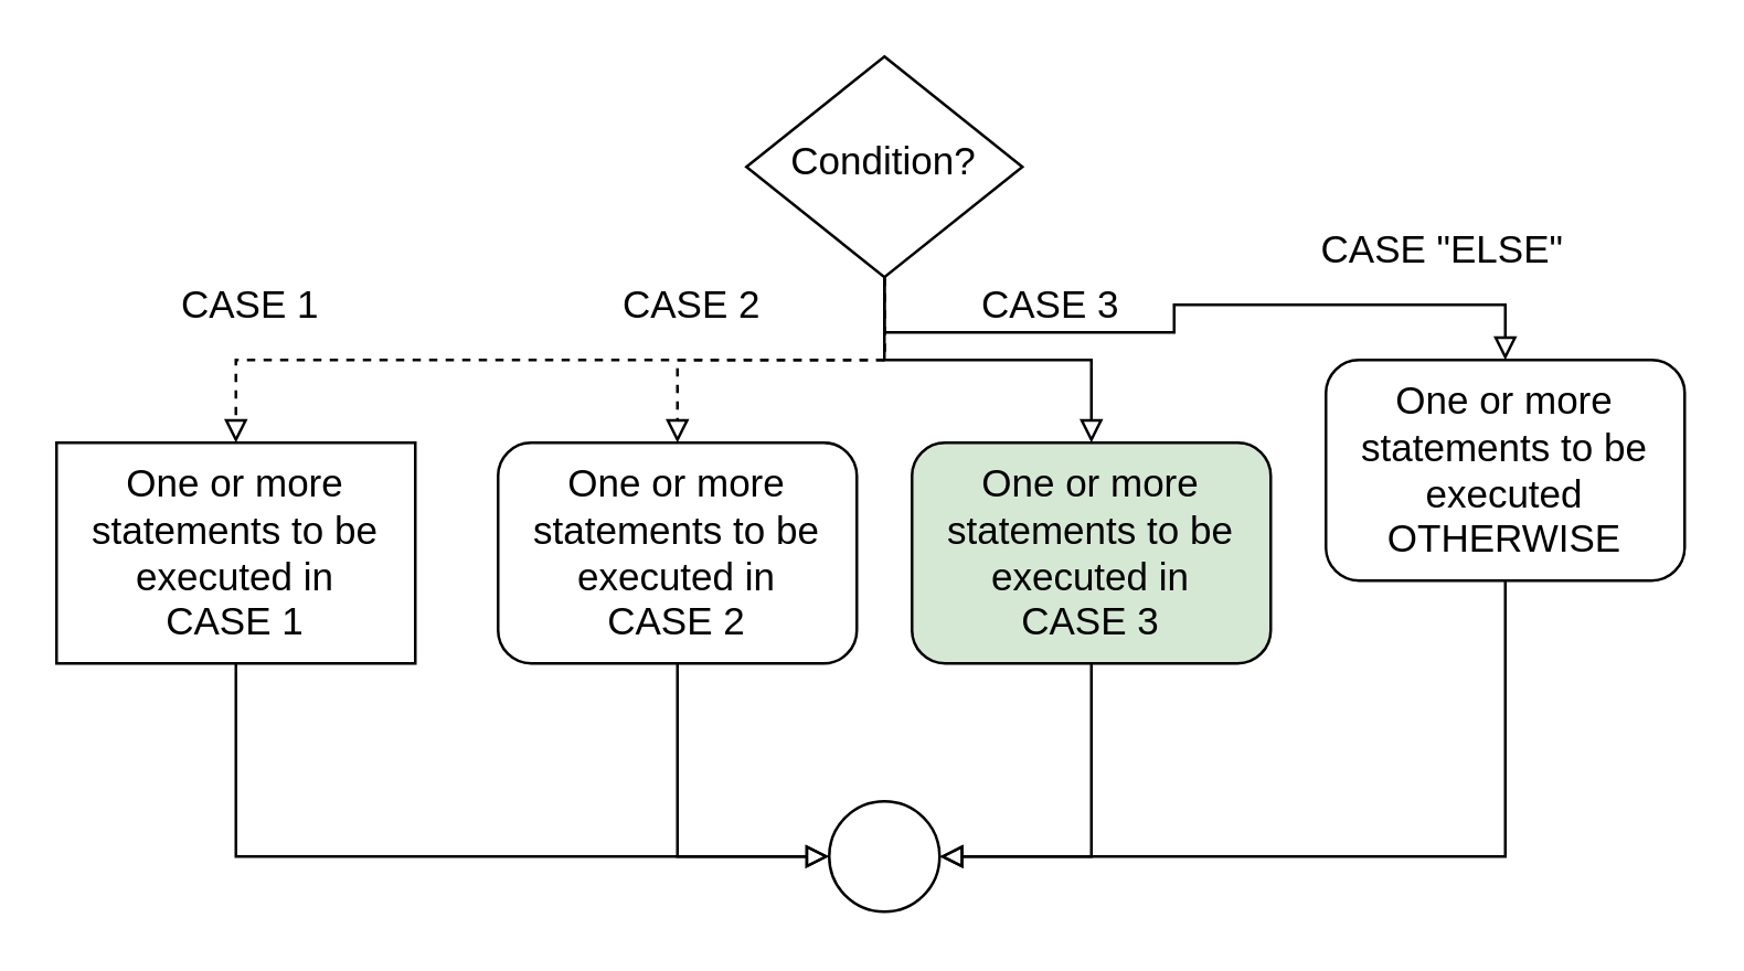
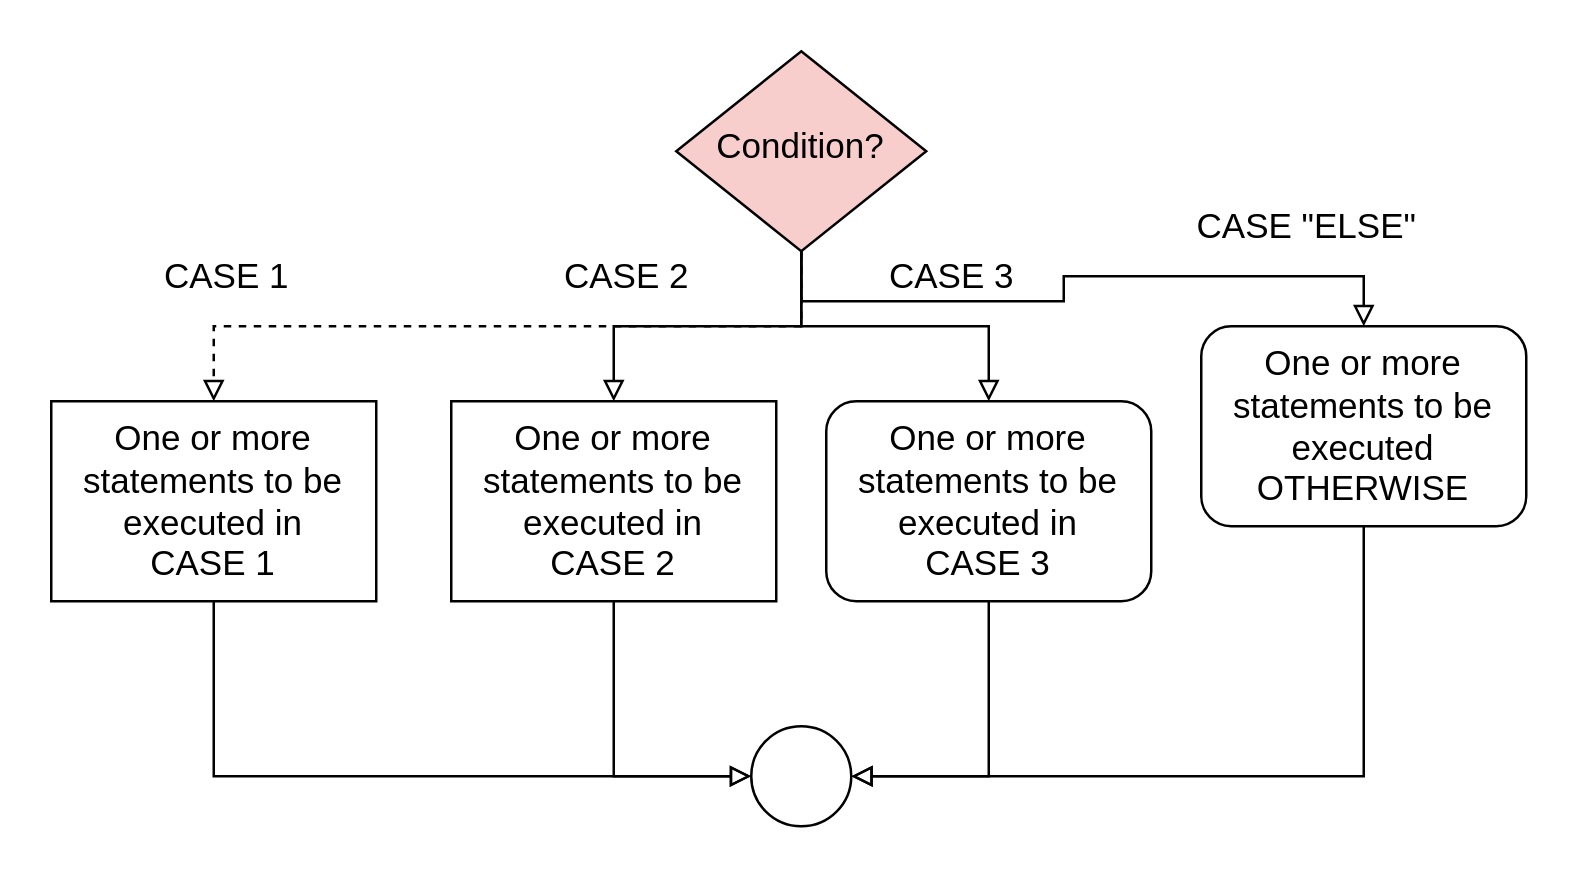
  <mxCell id="0" />
  <mxCell id="1" parent="0" />
  <mxCell id="2" value="CASE 1" style="edgeStyle=orthogonalEdgeStyle;rounded=0;orthogonalLoop=1;jettySize=auto;html=1;entryX=0.5;entryY=0;entryDx=0;entryDy=0;endArrow=block;endFill=0;exitX=0.5;exitY=1;exitDx=0;exitDy=0;fontSize=14;dashed=1;" edge="1" parent="1" source="6" target="10"><mxGeometry x="0.763" y="-20" relative="1" as="geometry"><mxPoint as="offset" /></mxGeometry></mxCell>
- <mxCell id="3" value="CASE 2" style="edgeStyle=orthogonalEdgeStyle;rounded=0;orthogonalLoop=1;jettySize=auto;html=1;entryX=0.5;entryY=0;entryDx=0;entryDy=0;endArrow=block;endFill=0;fontSize=14;dashed=1;" edge="1" parent="1" source="6" target="8"><mxGeometry x="0.481" y="-20" relative="1" as="geometry"><mxPoint as="offset" /></mxGeometry></mxCell>
+ <mxCell id="3" value="CASE 2" style="edgeStyle=orthogonalEdgeStyle;rounded=0;orthogonalLoop=1;jettySize=auto;html=1;entryX=0.5;entryY=0;entryDx=0;entryDy=0;endArrow=block;endFill=0;fontSize=14;" edge="1" parent="1" source="6" target="8"><mxGeometry x="0.481" y="-20" relative="1" as="geometry"><mxPoint as="offset" /></mxGeometry></mxCell>
  <mxCell id="4" value="CASE 3" style="edgeStyle=orthogonalEdgeStyle;rounded=0;orthogonalLoop=1;jettySize=auto;html=1;entryX=0.5;entryY=0;entryDx=0;entryDy=0;endArrow=block;endFill=0;fontSize=14;" edge="1" parent="1" source="6" target="12"><mxGeometry x="0.333" y="20" relative="1" as="geometry"><mxPoint as="offset" /></mxGeometry></mxCell>
  <mxCell id="5" value="CASE &quot;ELSE&quot;" style="edgeStyle=orthogonalEdgeStyle;rounded=0;orthogonalLoop=1;jettySize=auto;html=1;entryX=0.5;entryY=0;entryDx=0;entryDy=0;endArrow=block;endFill=0;exitX=0.5;exitY=1;exitDx=0;exitDy=0;fontSize=14;" edge="1" parent="1" source="6" target="14"><mxGeometry x="0.684" y="20" relative="1" as="geometry"><mxPoint as="offset" /></mxGeometry></mxCell>
- <mxCell id="6" value="Condition?" style="rhombus;whiteSpace=wrap;html=1;shadow=0;fontFamily=Helvetica;fontSize=14;align=center;strokeWidth=1;spacing=6;spacingTop=-4;fontStyle=0" parent="1" vertex="1"><mxGeometry x="270" y="20" width="100" height="80" as="geometry" /></mxCell>
+ <mxCell id="6" value="Condition?" style="rhombus;whiteSpace=wrap;html=1;shadow=0;fontFamily=Helvetica;fontSize=14;align=center;strokeWidth=1;spacing=6;spacingTop=-4;fontStyle=0;fillColor=#f8cecc;" parent="1" vertex="1"><mxGeometry x="270" y="20" width="100" height="80" as="geometry" /></mxCell>
  <mxCell id="7" style="edgeStyle=orthogonalEdgeStyle;rounded=0;orthogonalLoop=1;jettySize=auto;html=1;entryX=0;entryY=0.5;entryDx=0;entryDy=0;endArrow=block;endFill=0;fontSize=14;" edge="1" parent="1" source="8" target="15"><mxGeometry relative="1" as="geometry" /></mxCell>
- <mxCell id="8" value="One or more statements to be executed in&lt;br&gt;CASE 2" style="rounded=1;whiteSpace=wrap;html=1;fontSize=14;glass=0;strokeWidth=1;shadow=0;fontStyle=0" parent="1" vertex="1"><mxGeometry x="180" y="160" width="130" height="80" as="geometry" /></mxCell>
+ <mxCell id="8" value="One or more statements to be executed in&lt;br&gt;CASE 2" style="whiteSpace=wrap;html=1;fontSize=14;glass=0;strokeWidth=1;shadow=0;fontStyle=0;rounded=0;" parent="1" vertex="1"><mxGeometry x="180" y="160" width="130" height="80" as="geometry" /></mxCell>
  <mxCell id="9" style="edgeStyle=orthogonalEdgeStyle;rounded=0;orthogonalLoop=1;jettySize=auto;html=1;entryX=0;entryY=0.5;entryDx=0;entryDy=0;endArrow=block;endFill=0;fontSize=14;" edge="1" parent="1" source="10" target="15"><mxGeometry relative="1" as="geometry"><Array as="points"><mxPoint x="85" y="310" /></Array></mxGeometry></mxCell>
  <mxCell id="10" value="One or more statements to be executed in&lt;br&gt;CASE 1" style="whiteSpace=wrap;html=1;fontSize=14;glass=0;strokeWidth=1;shadow=0;fontStyle=0;rounded=0;" parent="1" vertex="1"><mxGeometry x="20" y="160" width="130" height="80" as="geometry" /></mxCell>
  <mxCell id="11" style="edgeStyle=orthogonalEdgeStyle;rounded=0;orthogonalLoop=1;jettySize=auto;html=1;entryX=1;entryY=0.5;entryDx=0;entryDy=0;endArrow=block;endFill=0;fontSize=14;" edge="1" parent="1" source="12" target="15"><mxGeometry relative="1" as="geometry" /></mxCell>
- <mxCell id="12" value="One or more statements to be executed in&lt;br&gt;CASE 3" style="rounded=1;whiteSpace=wrap;html=1;fontSize=14;glass=0;strokeWidth=1;shadow=0;fontStyle=0;fillColor=#d5e8d4;" vertex="1" parent="1"><mxGeometry x="330" y="160" width="130" height="80" as="geometry" /></mxCell>
+ <mxCell id="12" value="One or more statements to be executed in&lt;br&gt;CASE 3" style="rounded=1;whiteSpace=wrap;html=1;fontSize=14;glass=0;strokeWidth=1;shadow=0;fontStyle=0" vertex="1" parent="1"><mxGeometry x="330" y="160" width="130" height="80" as="geometry" /></mxCell>
  <mxCell id="13" style="edgeStyle=orthogonalEdgeStyle;rounded=0;orthogonalLoop=1;jettySize=auto;html=1;entryX=1;entryY=0.5;entryDx=0;entryDy=0;endArrow=block;endFill=0;fontSize=14;" edge="1" parent="1" source="14" target="15"><mxGeometry relative="1" as="geometry"><Array as="points"><mxPoint x="545" y="310" /></Array></mxGeometry></mxCell>
  <mxCell id="14" value="One or more statements to be executed&lt;br&gt;OTHERWISE" style="rounded=1;whiteSpace=wrap;html=1;fontSize=14;glass=0;strokeWidth=1;shadow=0;fontStyle=0" vertex="1" parent="1"><mxGeometry x="480" y="130" width="130" height="80" as="geometry" /></mxCell>
  <mxCell id="15" value="" style="ellipse;whiteSpace=wrap;html=1;aspect=fixed;fontSize=14;" vertex="1" parent="1"><mxGeometry x="300" y="290" width="40" height="40" as="geometry" /></mxCell>
